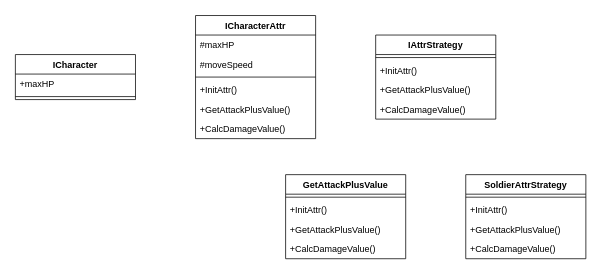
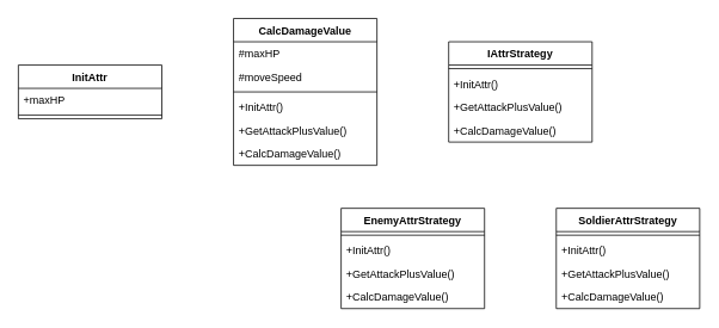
  <mxCell id="0" />
  <mxCell id="1" parent="0" />
- <mxCell id="2" value="ICharacter" style="swimlane;fontStyle=1;align=center;verticalAlign=top;childLayout=stackLayout;horizontal=1;startSize=26;horizontalStack=0;resizeParent=1;resizeParentMax=0;resizeLast=0;collapsible=1;marginBottom=0;whiteSpace=wrap;html=1;" vertex="1" parent="1"><mxGeometry y="72" width="160" height="60" as="geometry" x="20" /></mxCell>
+ <mxCell id="2" value="InitAttr" style="swimlane;fontStyle=1;align=center;verticalAlign=top;childLayout=stackLayout;horizontal=1;startSize=26;horizontalStack=0;resizeParent=1;resizeParentMax=0;resizeLast=0;collapsible=1;marginBottom=0;whiteSpace=wrap;html=1;" vertex="1" parent="1"><mxGeometry y="72" width="160" height="60" as="geometry" x="20" /></mxCell>
  <mxCell id="3" value="+maxHP" style="text;strokeColor=none;fillColor=none;align=left;verticalAlign=top;spacingLeft=4;spacingRight=4;overflow=hidden;rotatable=0;points=[[0,0.5],[1,0.5]];portConstraint=eastwest;whiteSpace=wrap;html=1;" vertex="1" parent="2"><mxGeometry y="26" width="160" height="26" as="geometry" /></mxCell>
  <mxCell id="4" value="" style="line;strokeWidth=1;fillColor=none;align=left;verticalAlign=middle;spacingTop=-1;spacingLeft=3;spacingRight=3;rotatable=0;labelPosition=right;points=[];portConstraint=eastwest;strokeColor=inherit;" vertex="1" parent="2"><mxGeometry y="52" width="160" height="8" as="geometry" /></mxCell>
- <mxCell id="5" value="ICharacterAttr" style="swimlane;fontStyle=1;align=center;verticalAlign=top;childLayout=stackLayout;horizontal=1;startSize=26;horizontalStack=0;resizeParent=1;resizeParentMax=0;resizeLast=0;collapsible=1;marginBottom=0;whiteSpace=wrap;html=1;" vertex="1" parent="1"><mxGeometry x="260" y="20" width="160" height="164" as="geometry" /></mxCell>
+ <mxCell id="5" value="CalcDamageValue" style="swimlane;fontStyle=1;align=center;verticalAlign=top;childLayout=stackLayout;horizontal=1;startSize=26;horizontalStack=0;resizeParent=1;resizeParentMax=0;resizeLast=0;collapsible=1;marginBottom=0;whiteSpace=wrap;html=1;" vertex="1" parent="1"><mxGeometry x="260" y="20" width="160" height="164" as="geometry" /></mxCell>
  <mxCell id="6" value="#maxHP" style="text;strokeColor=none;fillColor=none;align=left;verticalAlign=top;spacingLeft=4;spacingRight=4;overflow=hidden;rotatable=0;points=[[0,0.5],[1,0.5]];portConstraint=eastwest;whiteSpace=wrap;html=1;" vertex="1" parent="5"><mxGeometry y="26" width="160" height="26" as="geometry" /></mxCell>
  <mxCell id="7" value="#moveSpeed" style="text;strokeColor=none;fillColor=none;align=left;verticalAlign=top;spacingLeft=4;spacingRight=4;overflow=hidden;rotatable=0;points=[[0,0.5],[1,0.5]];portConstraint=eastwest;whiteSpace=wrap;html=1;" vertex="1" parent="5"><mxGeometry y="52" width="160" height="26" as="geometry" /></mxCell>
  <mxCell id="8" value="" style="line;strokeWidth=1;fillColor=none;align=left;verticalAlign=middle;spacingTop=-1;spacingLeft=3;spacingRight=3;rotatable=0;labelPosition=right;points=[];portConstraint=eastwest;strokeColor=inherit;" vertex="1" parent="5"><mxGeometry y="78" width="160" height="8" as="geometry" /></mxCell>
  <mxCell id="9" value="+InitAttr()" style="text;strokeColor=none;fillColor=none;align=left;verticalAlign=top;spacingLeft=4;spacingRight=4;overflow=hidden;rotatable=0;points=[[0,0.5],[1,0.5]];portConstraint=eastwest;whiteSpace=wrap;html=1;" vertex="1" parent="5"><mxGeometry y="86" width="160" height="26" as="geometry" /></mxCell>
  <mxCell id="10" value="+GetAttackPlusValue()" style="text;strokeColor=none;fillColor=none;align=left;verticalAlign=top;spacingLeft=4;spacingRight=4;overflow=hidden;rotatable=0;points=[[0,0.5],[1,0.5]];portConstraint=eastwest;whiteSpace=wrap;html=1;" vertex="1" parent="5"><mxGeometry y="112" width="160" height="26" as="geometry" /></mxCell>
  <mxCell id="11" value="+CalcDamageValue()" style="text;strokeColor=none;fillColor=none;align=left;verticalAlign=top;spacingLeft=4;spacingRight=4;overflow=hidden;rotatable=0;points=[[0,0.5],[1,0.5]];portConstraint=eastwest;whiteSpace=wrap;html=1;" vertex="1" parent="5"><mxGeometry y="138" width="160" height="26" as="geometry" /></mxCell>
  <mxCell id="12" value="IAttrStrategy" style="swimlane;fontStyle=1;align=center;verticalAlign=top;childLayout=stackLayout;horizontal=1;startSize=26;horizontalStack=0;resizeParent=1;resizeParentMax=0;resizeLast=0;collapsible=1;marginBottom=0;whiteSpace=wrap;html=1;" vertex="1" parent="1"><mxGeometry x="500" y="46" width="160" height="112" as="geometry" /></mxCell>
  <mxCell id="13" value="" style="line;strokeWidth=1;fillColor=none;align=left;verticalAlign=middle;spacingTop=-1;spacingLeft=3;spacingRight=3;rotatable=0;labelPosition=right;points=[];portConstraint=eastwest;strokeColor=inherit;" vertex="1" parent="12"><mxGeometry y="26" width="160" height="8" as="geometry" /></mxCell>
  <mxCell id="14" value="+InitAttr()" style="text;strokeColor=none;fillColor=none;align=left;verticalAlign=top;spacingLeft=4;spacingRight=4;overflow=hidden;rotatable=0;points=[[0,0.5],[1,0.5]];portConstraint=eastwest;whiteSpace=wrap;html=1;" vertex="1" parent="12"><mxGeometry y="34" width="160" height="26" as="geometry" /></mxCell>
  <mxCell id="15" value="+GetAttackPlusValue()" style="text;strokeColor=none;fillColor=none;align=left;verticalAlign=top;spacingLeft=4;spacingRight=4;overflow=hidden;rotatable=0;points=[[0,0.5],[1,0.5]];portConstraint=eastwest;whiteSpace=wrap;html=1;" vertex="1" parent="12"><mxGeometry y="60" width="160" height="26" as="geometry" /></mxCell>
  <mxCell id="16" value="+CalcDamageValue()" style="text;strokeColor=none;fillColor=none;align=left;verticalAlign=top;spacingLeft=4;spacingRight=4;overflow=hidden;rotatable=0;points=[[0,0.5],[1,0.5]];portConstraint=eastwest;whiteSpace=wrap;html=1;" vertex="1" parent="12"><mxGeometry y="86" width="160" height="26" as="geometry" /></mxCell>
- <mxCell id="17" value="GetAttackPlusValue" style="swimlane;fontStyle=1;align=center;verticalAlign=top;childLayout=stackLayout;horizontal=1;startSize=26;horizontalStack=0;resizeParent=1;resizeParentMax=0;resizeLast=0;collapsible=1;marginBottom=0;whiteSpace=wrap;html=1;" vertex="1" parent="1"><mxGeometry x="380" y="232" width="160" height="112" as="geometry" /></mxCell>
+ <mxCell id="17" value="EnemyAttrStrategy" style="swimlane;fontStyle=1;align=center;verticalAlign=top;childLayout=stackLayout;horizontal=1;startSize=26;horizontalStack=0;resizeParent=1;resizeParentMax=0;resizeLast=0;collapsible=1;marginBottom=0;whiteSpace=wrap;html=1;" vertex="1" parent="1"><mxGeometry x="380" y="232" width="160" height="112" as="geometry" /></mxCell>
  <mxCell id="18" value="" style="line;strokeWidth=1;fillColor=none;align=left;verticalAlign=middle;spacingTop=-1;spacingLeft=3;spacingRight=3;rotatable=0;labelPosition=right;points=[];portConstraint=eastwest;strokeColor=inherit;" vertex="1" parent="17"><mxGeometry y="26" width="160" height="8" as="geometry" /></mxCell>
  <mxCell id="19" value="+InitAttr()" style="text;strokeColor=none;fillColor=none;align=left;verticalAlign=top;spacingLeft=4;spacingRight=4;overflow=hidden;rotatable=0;points=[[0,0.5],[1,0.5]];portConstraint=eastwest;whiteSpace=wrap;html=1;" vertex="1" parent="17"><mxGeometry y="34" width="160" height="26" as="geometry" /></mxCell>
  <mxCell id="20" value="+GetAttackPlusValue()" style="text;strokeColor=none;fillColor=none;align=left;verticalAlign=top;spacingLeft=4;spacingRight=4;overflow=hidden;rotatable=0;points=[[0,0.5],[1,0.5]];portConstraint=eastwest;whiteSpace=wrap;html=1;" vertex="1" parent="17"><mxGeometry y="60" width="160" height="26" as="geometry" /></mxCell>
  <mxCell id="21" value="+CalcDamageValue()" style="text;strokeColor=none;fillColor=none;align=left;verticalAlign=top;spacingLeft=4;spacingRight=4;overflow=hidden;rotatable=0;points=[[0,0.5],[1,0.5]];portConstraint=eastwest;whiteSpace=wrap;html=1;" vertex="1" parent="17"><mxGeometry y="86" width="160" height="26" as="geometry" /></mxCell>
  <mxCell id="22" value="SoldierAttrStrategy" style="swimlane;fontStyle=1;align=center;verticalAlign=top;childLayout=stackLayout;horizontal=1;startSize=26;horizontalStack=0;resizeParent=1;resizeParentMax=0;resizeLast=0;collapsible=1;marginBottom=0;whiteSpace=wrap;html=1;" vertex="1" parent="1"><mxGeometry x="620" y="232" width="160" height="112" as="geometry" /></mxCell>
  <mxCell id="23" value="" style="line;strokeWidth=1;fillColor=none;align=left;verticalAlign=middle;spacingTop=-1;spacingLeft=3;spacingRight=3;rotatable=0;labelPosition=right;points=[];portConstraint=eastwest;strokeColor=inherit;" vertex="1" parent="22"><mxGeometry y="26" width="160" height="8" as="geometry" /></mxCell>
  <mxCell id="24" value="+InitAttr()" style="text;strokeColor=none;fillColor=none;align=left;verticalAlign=top;spacingLeft=4;spacingRight=4;overflow=hidden;rotatable=0;points=[[0,0.5],[1,0.5]];portConstraint=eastwest;whiteSpace=wrap;html=1;" vertex="1" parent="22"><mxGeometry y="34" width="160" height="26" as="geometry" /></mxCell>
  <mxCell id="25" value="+GetAttackPlusValue()" style="text;strokeColor=none;fillColor=none;align=left;verticalAlign=top;spacingLeft=4;spacingRight=4;overflow=hidden;rotatable=0;points=[[0,0.5],[1,0.5]];portConstraint=eastwest;whiteSpace=wrap;html=1;" vertex="1" parent="22"><mxGeometry y="60" width="160" height="26" as="geometry" /></mxCell>
  <mxCell id="26" value="+CalcDamageValue()" style="text;strokeColor=none;fillColor=none;align=left;verticalAlign=top;spacingLeft=4;spacingRight=4;overflow=hidden;rotatable=0;points=[[0,0.5],[1,0.5]];portConstraint=eastwest;whiteSpace=wrap;html=1;" vertex="1" parent="22"><mxGeometry y="86" width="160" height="26" as="geometry" /></mxCell>
